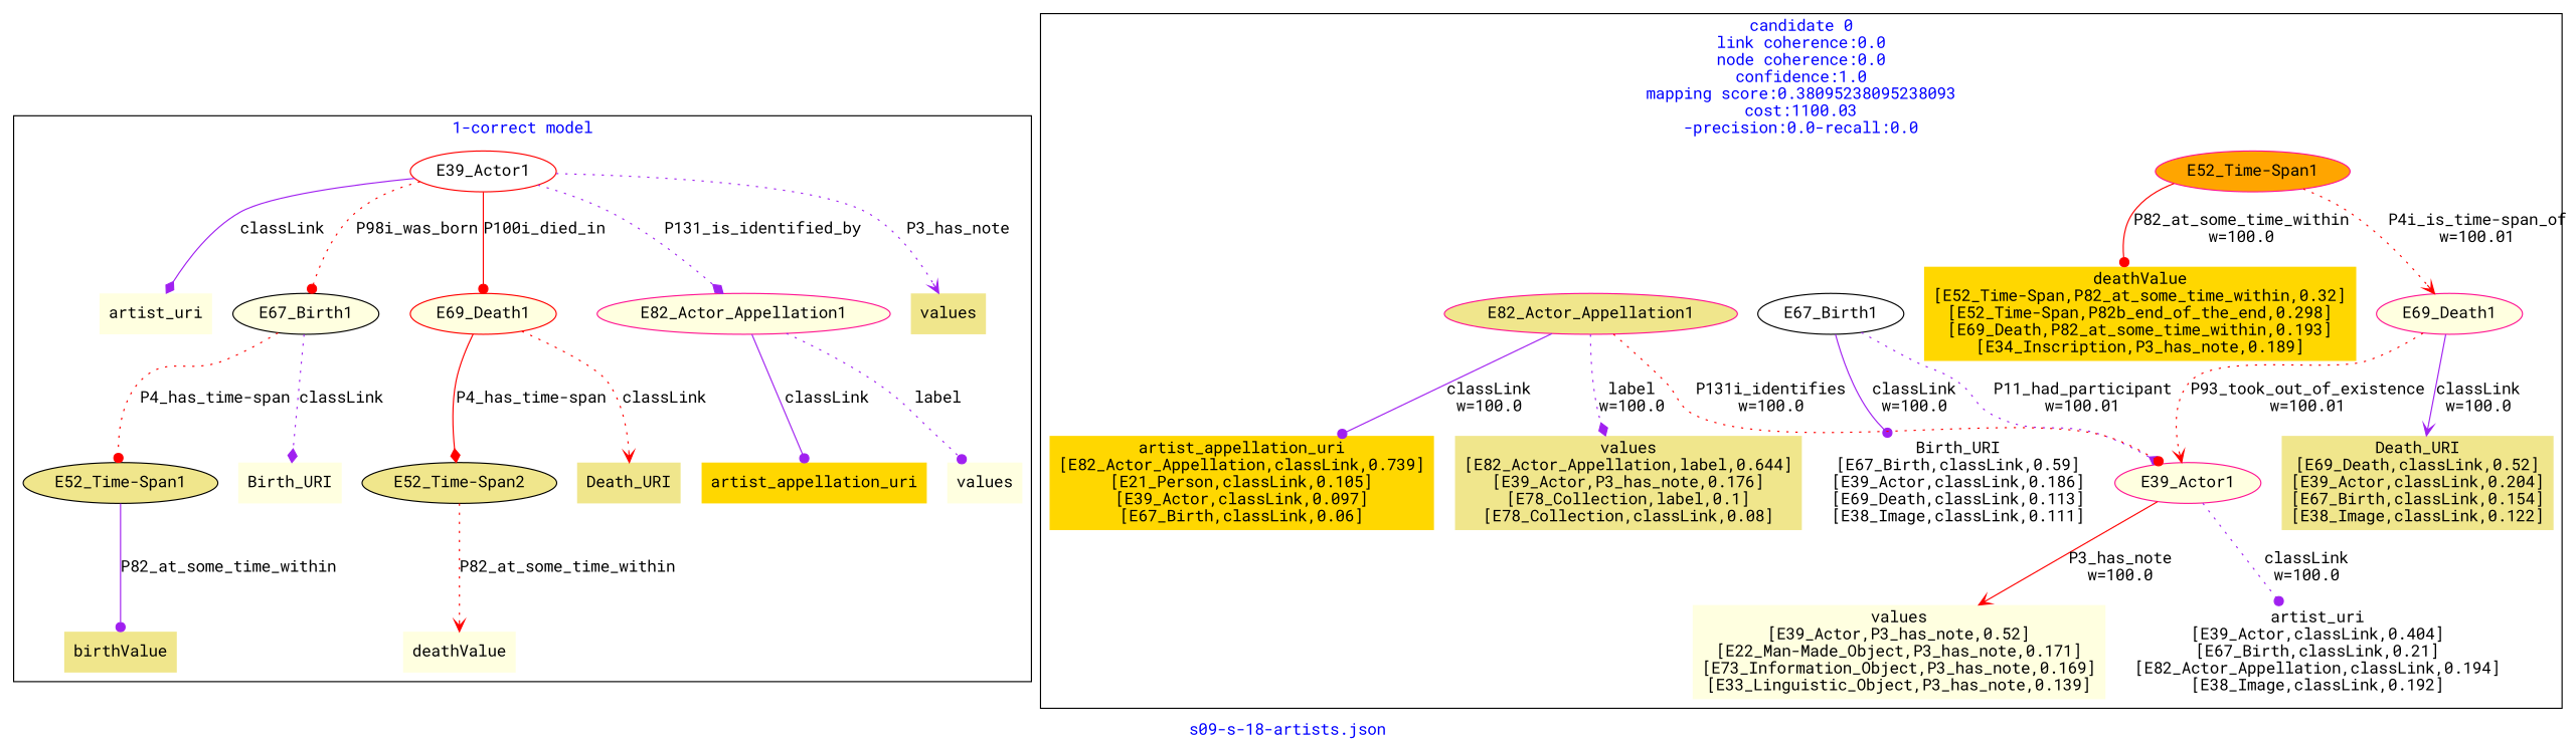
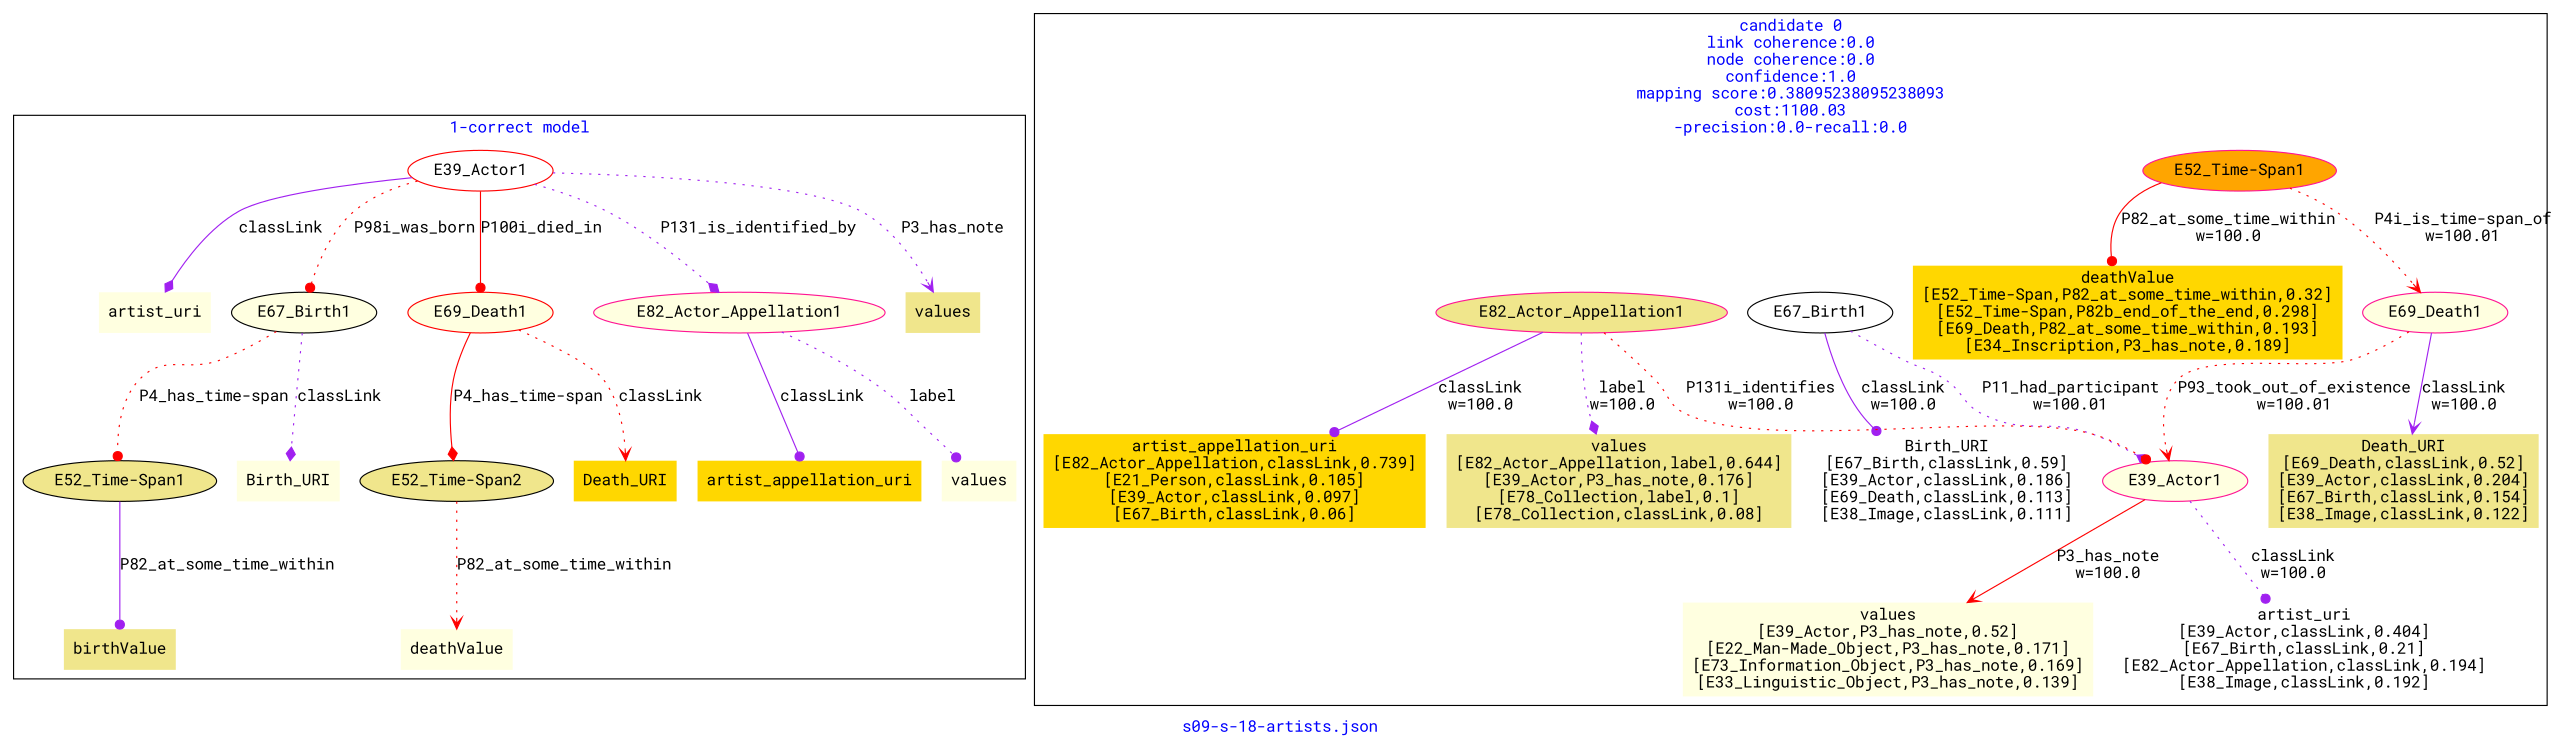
  digraph {
    fontcolor=blue
    fontname="Roboto Mono"
    label="s09-s-18-artists.json"
    remincross=true
    node [color=deeppink fillcolor=lightyellow fontname="Roboto Mono" style=filled shape=plaintext]
    edge [arrowhead=dot color=purple fontcolor=black fontname="Roboto Mono" style=dotted]
    n1 [color=red fillcolor=white label=E39_Actor1 shape=""]
    n2 [color=black label=E67_Birth1 shape=""]
    n3 [color=red label=E69_Death1 shape=""]
    n4 [label=E82_Actor_Appellation1 shape=""]
    n5 [color=black fillcolor=khaki label="E52_Time-Span1" shape=""]
    n6 [color=black fillcolor=khaki label="E52_Time-Span2" shape=""]
-   n7 [color=red fillcolor=khaki label=Death_URI]
+   n7 [color=red fillcolor=gold label=Death_URI]
    n8 [fillcolor=gold label=artist_appellation_uri]
    n9 [color=red label=deathValue]
    n10 [color=red fillcolor=khaki label=birthValue]
    n11 [fillcolor=khaki label=values]
    n12 [color=black label=values]
    n13 [color=black label=Birth_URI]
    n14 [color=red label=artist_uri]
    n15 [label=E39_Actor1 shape=""]
    n16 [label="values\n[E39_Actor,P3_has_note,0.52]\n[E22_Man-Made_Object,P3_has_note,0.171]\n[E73_Information_Object,P3_has_note,0.169]\n[E33_Linguistic_Object,P3_has_note,0.139]"]
    n17 [fillcolor=white label="artist_uri\n[E39_Actor,classLink,0.404]\n[E67_Birth,classLink,0.21]\n[E82_Actor_Appellation,classLink,0.194]\n[E38_Image,classLink,0.192]"]
    n18 [fillcolor=orange label="E52_Time-Span1" shape=""]
    n19 [color=black fillcolor=gold label="deathValue\n[E52_Time-Span,P82_at_some_time_within,0.32]\n[E52_Time-Span,P82b_end_of_the_end,0.298]\n[E69_Death,P82_at_some_time_within,0.193]\n[E34_Inscription,P3_has_note,0.189]"]
    n20 [color=black fillcolor=white label=E67_Birth1 shape=""]
    n21 [fillcolor=white label="Birth_URI\n[E67_Birth,classLink,0.59]\n[E39_Actor,classLink,0.186]\n[E69_Death,classLink,0.113]\n[E38_Image,classLink,0.111]"]
    n22 [label=E69_Death1 shape=""]
    n23 [color=black fillcolor=khaki label="Death_URI\n[E69_Death,classLink,0.52]\n[E39_Actor,classLink,0.204]\n[E67_Birth,classLink,0.154]\n[E38_Image,classLink,0.122]"]
    n24 [fillcolor=khaki label=E82_Actor_Appellation1 shape=""]
    n25 [fillcolor=gold label="artist_appellation_uri\n[E82_Actor_Appellation,classLink,0.739]\n[E21_Person,classLink,0.105]\n[E39_Actor,classLink,0.097]\n[E67_Birth,classLink,0.06]"]
    n26 [fillcolor=khaki label="values\n[E82_Actor_Appellation,label,0.644]\n[E39_Actor,P3_has_note,0.176]\n[E78_Collection,label,0.1]\n[E78_Collection,classLink,0.08]"]
    subgraph cluster_1 {
      label="1-correct model"
      n1
      n2
      n3
      n4
      n5
      n6
      n7
      n8
      n9
      n10
      n11
      n12
      n13
      n14
    }
    subgraph cluster_2 {
      label="candidate 0\nlink coherence:0.0\nnode coherence:0.0\nconfidence:1.0\nmapping score:0.38095238095238093\ncost:1100.03\n-precision:0.0-recall:0.0"
      n15
      n16
      n17
      n18
      n19
      n20
      n21
      n22
      n23
      n24
      n25
      n26
    }
    n1 -> n2 [color=red label=P98i_was_born]
    n1 -> n3 [color=red label=P100i_died_in style=solid]
    n1 -> n4 [arrowhead=diamond label=P131_is_identified_by]
    n1 -> n11 [arrowhead=vee label=P3_has_note]
    n1 -> n14 [arrowhead=diamond label=classLink style=solid]
    n2 -> n5 [color=red label="P4_has_time-span"]
    n2 -> n13 [arrowhead=diamond label=classLink]
    n3 -> n6 [arrowhead=diamond color=red label="P4_has_time-span" style=solid]
    n3 -> n7 [arrowhead=vee color=red label=classLink]
    n4 -> n8 [label=classLink style=solid]
    n4 -> n12 [label=label]
    n5 -> n10 [label=P82_at_some_time_within style=solid]
    n6 -> n9 [arrowhead=vee color=red label=P82_at_some_time_within]
    n15 -> n16 [arrowhead=vee color=red label="P3_has_note\nw=100.0" style=solid]
    n15 -> n17 [label="classLink\nw=100.0"]
    n18 -> n19 [color=red label="P82_at_some_time_within\nw=100.0" style=solid]
    n18 -> n22 [arrowhead=vee color=red label="P4i_is_time-span_of\nw=100.01"]
    n20 -> n15 [arrowhead=diamond label="P11_had_participant\nw=100.01"]
    n20 -> n21 [label="classLink\nw=100.0" style=solid]
    n22 -> n15 [arrowhead=vee color=red label="P93_took_out_of_existence\nw=100.01"]
    n22 -> n23 [arrowhead=vee label="classLink\nw=100.0" style=solid]
    n24 -> n15 [color=red label="P131i_identifies\nw=100.0"]
    n24 -> n25 [label="classLink\nw=100.0" style=solid]
    n24 -> n26 [arrowhead=diamond label="label\nw=100.0"]
  }
